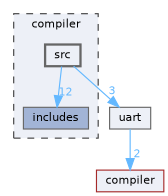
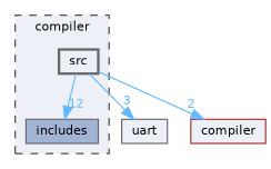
  digraph {
    compound=true
    node [color=gray40 fillcolor="#edf0f7" fontname=Helvetica fontsize=10 shape=box style=filled]
    edge [color=steelblue1 fontcolor=steelblue1 fontname=Helvetica fontsize=10 labeldistance=1.5 labelfontname=Helvetica labelfontsize=10]
    n1 [fillcolor="#a2b4d6" height=0.2 label=includes width=0.4]
    n2 [height=0.2 label=src style="filled,bold" width=0.4]
    n3 [height=0.2 label=uart width=0.4]
    n4 [color=brown height=0.2 label=compiler width=0.4]
    subgraph cluster_1 {
      bgcolor="#edf0f7"
      fontname=Helvetica
      fontsize=10
      label=compiler
      pencolor=grey25
      style="filled,dashed"
      n1
      n2
    }
    n2 -> n1 [headlabel=12]
    n2 -> n3 [headlabel=3]
-   n3 -> n4 [headlabel=2]
+   n2 -> n4 [headlabel=2]
  }
